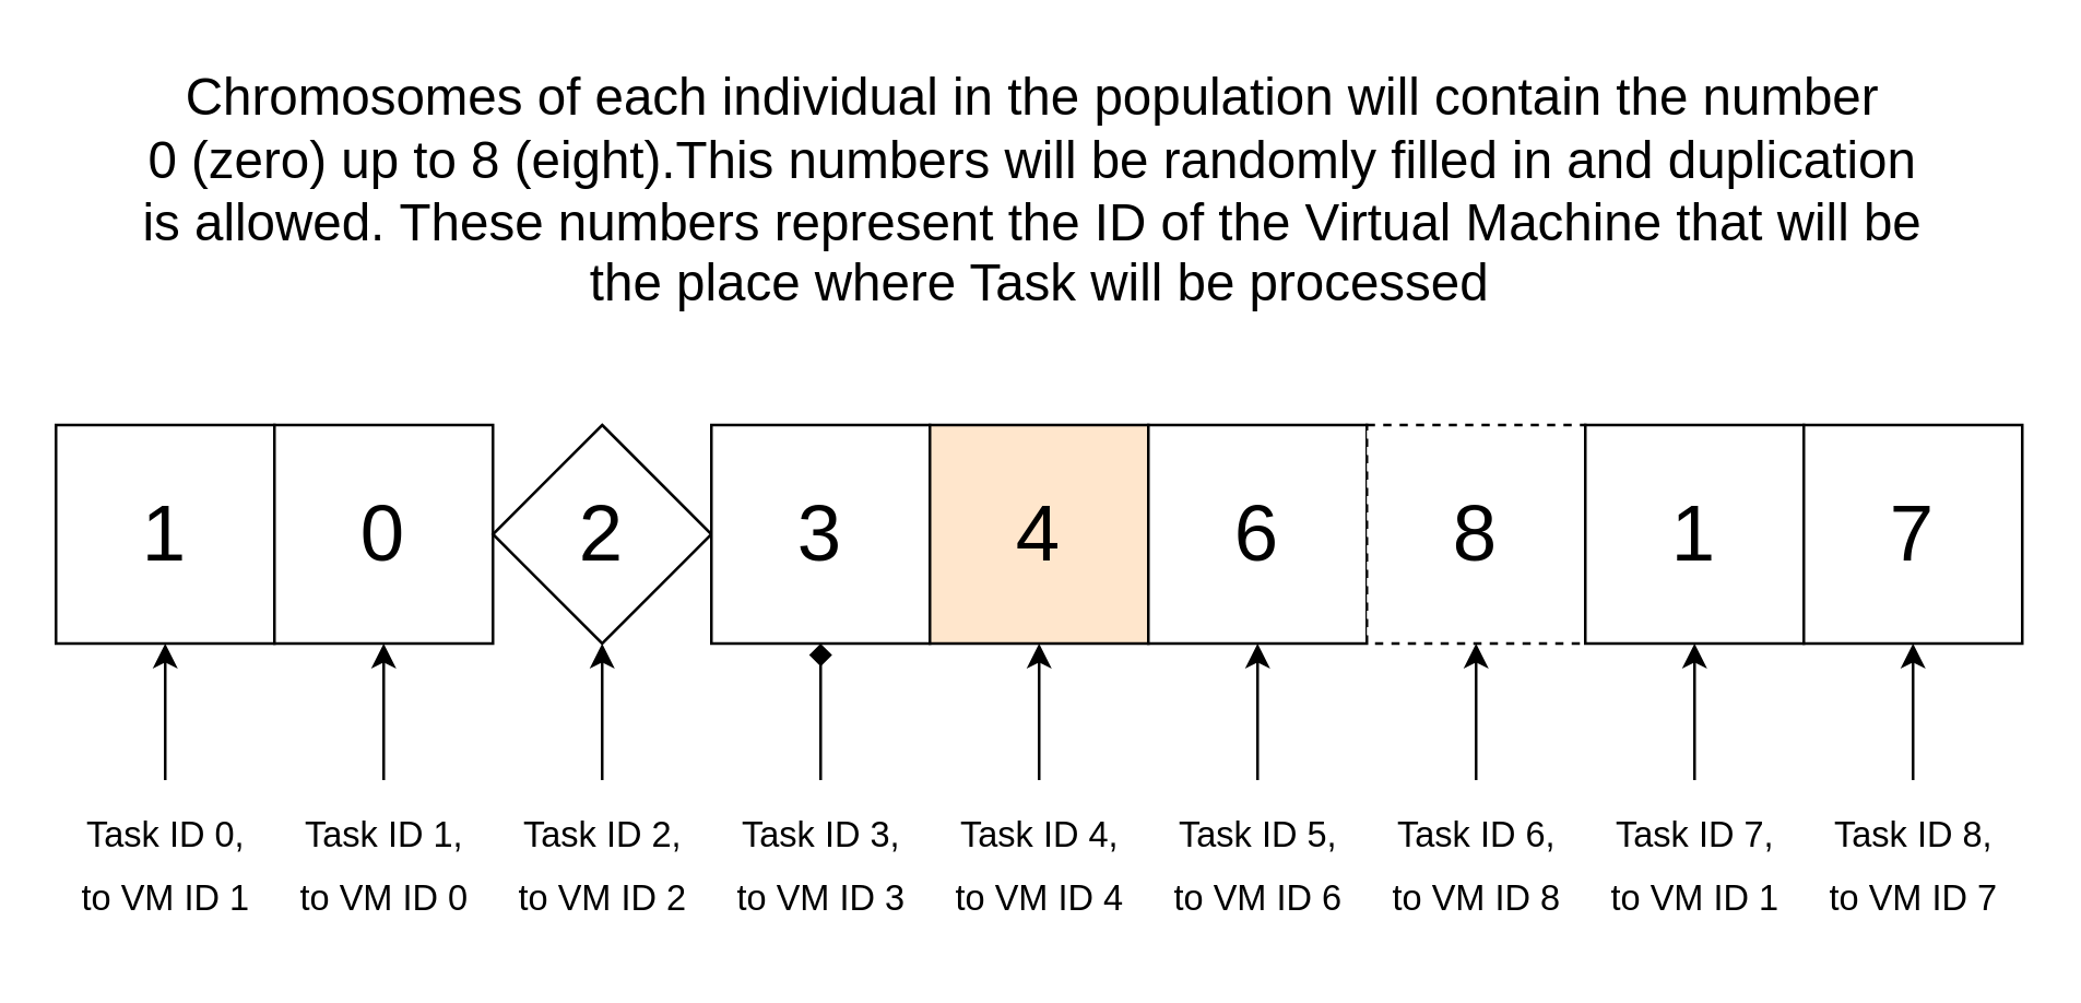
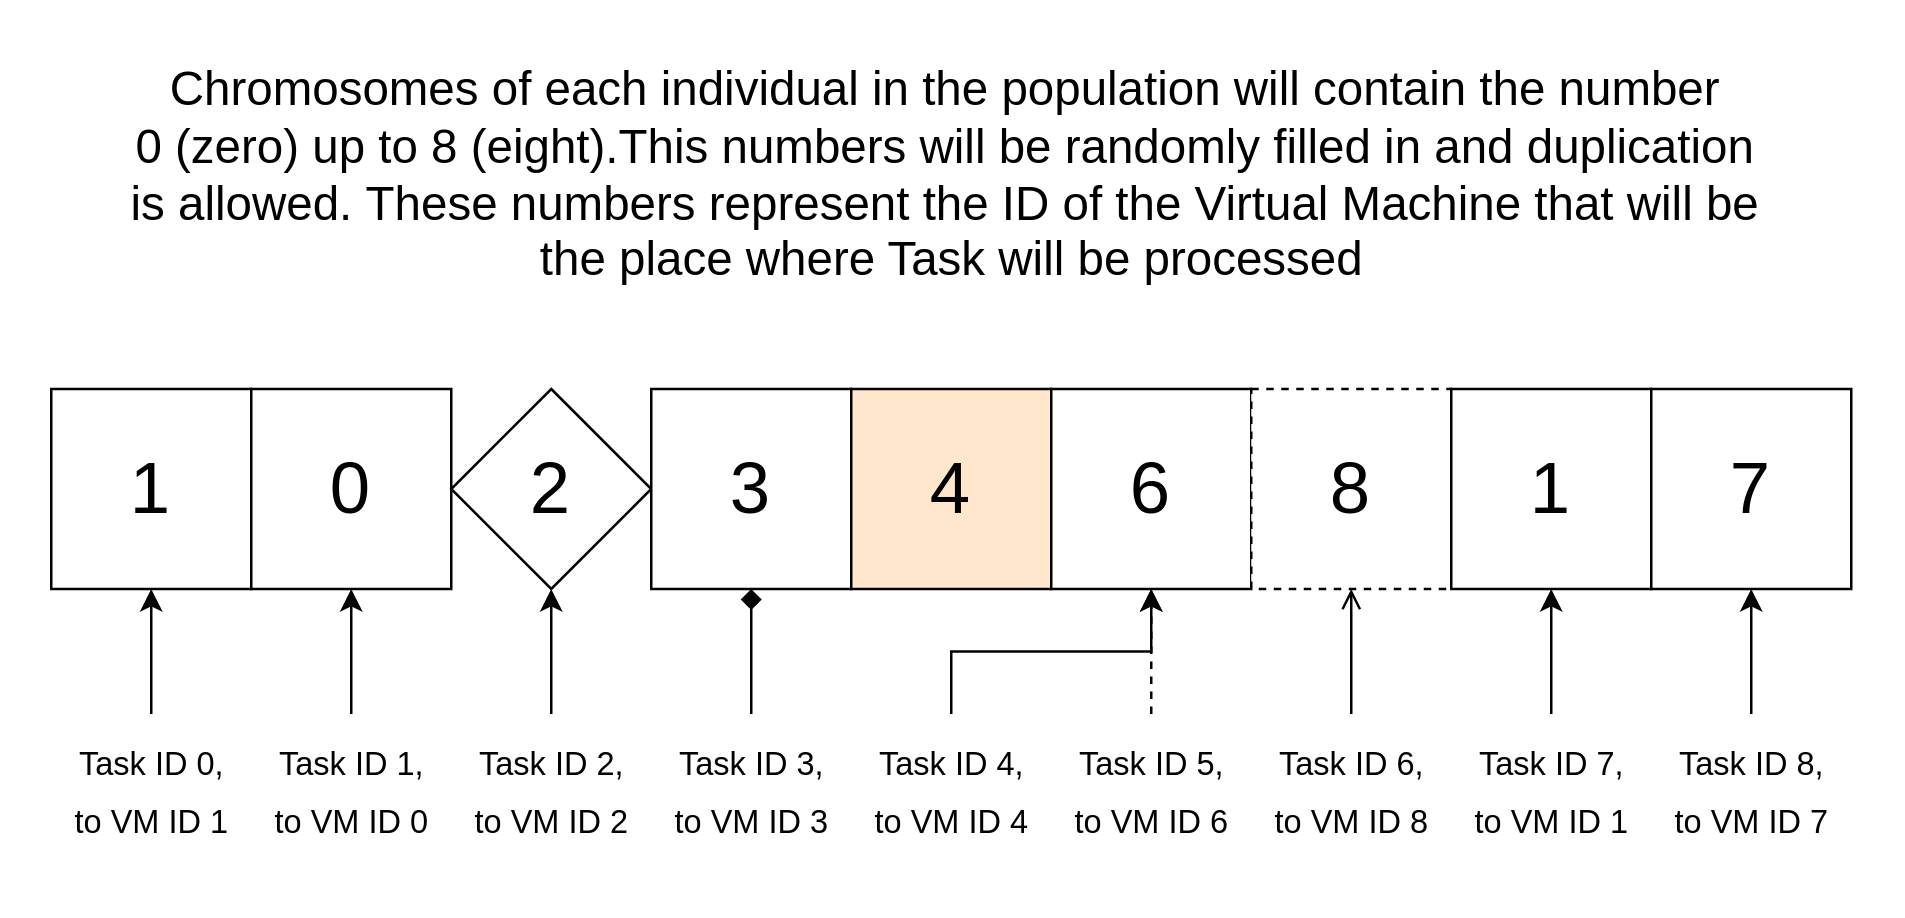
  <mxCell id="0" />
  <mxCell id="1" parent="0" />
  <mxCell id="2" value="&lt;font style=&quot;font-size: 29px;&quot;&gt;1&lt;/font&gt;" style="whiteSpace=wrap;html=1;aspect=fixed;" parent="1" vertex="1"><mxGeometry x="20" y="155" width="80" height="80" as="geometry" /></mxCell>
  <mxCell id="3" value="&lt;font style=&quot;font-size: 29px;&quot;&gt;0&lt;/font&gt;" style="whiteSpace=wrap;html=1;aspect=fixed;" parent="1" vertex="1"><mxGeometry x="100" y="155" width="80" height="80" as="geometry" /></mxCell>
  <mxCell id="4" value="&lt;font style=&quot;font-size: 29px;&quot;&gt;2&lt;/font&gt;" style="rhombus;whiteSpace=wrap;html=1;aspect=fixed;" parent="1" vertex="1"><mxGeometry x="180" y="155" width="80" height="80" as="geometry" /></mxCell>
  <mxCell id="5" value="&lt;font style=&quot;font-size: 29px;&quot;&gt;3&lt;/font&gt;" style="whiteSpace=wrap;html=1;aspect=fixed;" parent="1" vertex="1"><mxGeometry x="260" y="155" width="80" height="80" as="geometry" /></mxCell>
  <mxCell id="6" value="&lt;font style=&quot;font-size: 29px;&quot;&gt;4&lt;/font&gt;" style="whiteSpace=wrap;html=1;aspect=fixed;fillColor=#ffe6cc;" parent="1" vertex="1"><mxGeometry x="340" y="155" width="80" height="80" as="geometry" /></mxCell>
  <mxCell id="7" value="&lt;font style=&quot;font-size: 29px;&quot;&gt;6&lt;/font&gt;" style="whiteSpace=wrap;html=1;aspect=fixed;" parent="1" vertex="1"><mxGeometry x="420" y="155" width="80" height="80" as="geometry" /></mxCell>
  <mxCell id="8" value="&lt;font style=&quot;font-size: 29px;&quot;&gt;8&lt;/font&gt;" style="whiteSpace=wrap;html=1;aspect=fixed;dashed=1;" parent="1" vertex="1"><mxGeometry x="500" y="155" width="80" height="80" as="geometry" /></mxCell>
  <mxCell id="9" value="&lt;font style=&quot;font-size: 29px;&quot;&gt;1&lt;/font&gt;" style="whiteSpace=wrap;html=1;aspect=fixed;" parent="1" vertex="1"><mxGeometry x="580" y="155" width="80" height="80" as="geometry" /></mxCell>
  <mxCell id="10" value="&lt;font style=&quot;font-size: 29px;&quot;&gt;7&lt;/font&gt;" style="whiteSpace=wrap;html=1;aspect=fixed;" parent="1" vertex="1"><mxGeometry x="660" y="155" width="80" height="80" as="geometry" /></mxCell>
  <mxCell id="11" value="&lt;font style=&quot;font-size: 19px;&quot;&gt;&lt;div style=&quot;&quot;&gt;Chromosomes of each individual in the population will contain the number&amp;nbsp;&lt;/div&gt;&lt;div style=&quot;&quot;&gt;0 (zero) up to 8 (eight).&lt;span style=&quot;background-color: initial;&quot;&gt;This numbers will be randomly filled in and duplication&amp;nbsp;&lt;/span&gt;&lt;/div&gt;&lt;div style=&quot;&quot;&gt;&lt;span style=&quot;background-color: initial;&quot;&gt;is allowed.&amp;nbsp;&lt;/span&gt;&lt;span style=&quot;background-color: initial;&quot;&gt;These numbers represent the ID of the Virtual Machine that will be&amp;nbsp;&lt;/span&gt;&lt;/div&gt;&lt;div style=&quot;&quot;&gt;the place where Task will be processed&lt;/div&gt;&lt;/font&gt;" style="text;html=1;align=center;verticalAlign=middle;resizable=0;points=[];autosize=1;strokeColor=none;fillColor=none;fontSize=29;" parent="1" vertex="1"><mxGeometry x="40" y="20" width="680" height="100" as="geometry" /></mxCell>
  <mxCell id="12" style="edgeStyle=orthogonalEdgeStyle;rounded=0;orthogonalLoop=1;jettySize=auto;html=1;entryX=0.5;entryY=1;entryDx=0;entryDy=0;fontSize=10;" parent="1" source="13" target="2" edge="1"><mxGeometry relative="1" as="geometry" /></mxCell>
  <mxCell id="13" value="&lt;font style=&quot;font-size: 13px;&quot;&gt;Task ID 0,&lt;br&gt;to VM ID 1&lt;/font&gt;" style="text;html=1;align=center;verticalAlign=middle;resizable=0;points=[];autosize=1;strokeColor=none;fillColor=none;fontSize=19;" parent="1" vertex="1"><mxGeometry x="20" y="285" width="80" height="60" as="geometry" /></mxCell>
  <mxCell id="14" style="edgeStyle=orthogonalEdgeStyle;rounded=0;orthogonalLoop=1;jettySize=auto;html=1;entryX=0.5;entryY=1;entryDx=0;entryDy=0;fontSize=13;" parent="1" source="15" target="3" edge="1"><mxGeometry relative="1" as="geometry" /></mxCell>
  <mxCell id="15" value="&lt;font style=&quot;font-size: 13px;&quot;&gt;Task ID 1,&lt;br&gt;to&amp;nbsp;VM ID 0&lt;/font&gt;" style="text;html=1;align=center;verticalAlign=middle;resizable=0;points=[];autosize=1;strokeColor=none;fillColor=none;fontSize=19;" parent="1" vertex="1"><mxGeometry x="100" y="285" width="80" height="60" as="geometry" /></mxCell>
  <mxCell id="16" style="edgeStyle=orthogonalEdgeStyle;rounded=0;orthogonalLoop=1;jettySize=auto;html=1;entryX=0.5;entryY=1;entryDx=0;entryDy=0;fontSize=13;" parent="1" source="17" target="4" edge="1"><mxGeometry relative="1" as="geometry" /></mxCell>
  <mxCell id="17" value="&lt;font style=&quot;font-size: 13px;&quot;&gt;Task ID 2,&lt;br&gt;to&amp;nbsp;VM ID 2&lt;/font&gt;" style="text;html=1;align=center;verticalAlign=middle;resizable=0;points=[];autosize=1;strokeColor=none;fillColor=none;fontSize=19;" parent="1" vertex="1"><mxGeometry x="180" y="285" width="80" height="60" as="geometry" /></mxCell>
  <mxCell id="18" style="edgeStyle=orthogonalEdgeStyle;rounded=0;orthogonalLoop=1;jettySize=auto;html=1;entryX=0.5;entryY=1;entryDx=0;entryDy=0;fontSize=13;endArrow=diamond;" parent="1" source="19" target="5" edge="1"><mxGeometry relative="1" as="geometry" /></mxCell>
  <mxCell id="19" value="&lt;font style=&quot;font-size: 13px;&quot;&gt;Task ID 3,&lt;br&gt;to&amp;nbsp;VM ID 3&lt;/font&gt;" style="text;html=1;align=center;verticalAlign=middle;resizable=0;points=[];autosize=1;strokeColor=none;fillColor=none;fontSize=19;" parent="1" vertex="1"><mxGeometry x="260" y="285" width="80" height="60" as="geometry" /></mxCell>
- <mxCell id="20" style="edgeStyle=orthogonalEdgeStyle;rounded=0;orthogonalLoop=1;jettySize=auto;html=1;entryX=0.5;entryY=1;entryDx=0;entryDy=0;fontSize=13;" parent="1" source="21" target="6" edge="1"><mxGeometry relative="1" as="geometry" /></mxCell>
+ <mxCell id="20" style="edgeStyle=orthogonalEdgeStyle;rounded=0;orthogonalLoop=1;jettySize=auto;html=1;fontSize=13;" parent="1" source="21" target="7" edge="1"><mxGeometry relative="1" as="geometry" /></mxCell>
  <mxCell id="21" value="&lt;font style=&quot;font-size: 13px;&quot;&gt;Task ID 4,&lt;br&gt;to&amp;nbsp;VM ID 4&lt;/font&gt;" style="text;html=1;align=center;verticalAlign=middle;resizable=0;points=[];autosize=1;strokeColor=none;fillColor=none;fontSize=19;" parent="1" vertex="1"><mxGeometry x="340" y="285" width="80" height="60" as="geometry" /></mxCell>
- <mxCell id="22" style="edgeStyle=orthogonalEdgeStyle;rounded=0;orthogonalLoop=1;jettySize=auto;html=1;entryX=0.5;entryY=1;entryDx=0;entryDy=0;fontSize=13;" parent="1" source="23" target="7" edge="1"><mxGeometry relative="1" as="geometry" /></mxCell>
+ <mxCell id="22" style="edgeStyle=orthogonalEdgeStyle;rounded=0;orthogonalLoop=1;jettySize=auto;html=1;entryX=0.5;entryY=1;entryDx=0;entryDy=0;fontSize=13;dashed=1;" parent="1" source="23" target="7" edge="1"><mxGeometry relative="1" as="geometry" /></mxCell>
  <mxCell id="23" value="&lt;font style=&quot;font-size: 13px;&quot;&gt;Task ID 5,&lt;br&gt;to&amp;nbsp;VM ID 6&lt;/font&gt;" style="text;html=1;align=center;verticalAlign=middle;resizable=0;points=[];autosize=1;strokeColor=none;fillColor=none;fontSize=19;" parent="1" vertex="1"><mxGeometry x="420" y="285" width="80" height="60" as="geometry" /></mxCell>
- <mxCell id="24" style="edgeStyle=orthogonalEdgeStyle;rounded=0;orthogonalLoop=1;jettySize=auto;html=1;entryX=0.5;entryY=1;entryDx=0;entryDy=0;fontSize=13;" parent="1" source="25" target="8" edge="1"><mxGeometry relative="1" as="geometry" /></mxCell>
+ <mxCell id="24" style="edgeStyle=orthogonalEdgeStyle;rounded=0;orthogonalLoop=1;jettySize=auto;html=1;entryX=0.5;entryY=1;entryDx=0;entryDy=0;fontSize=13;endArrow=open;" parent="1" source="25" target="8" edge="1"><mxGeometry relative="1" as="geometry" /></mxCell>
  <mxCell id="25" value="&lt;font style=&quot;font-size: 13px;&quot;&gt;Task ID 6,&lt;br&gt;to&amp;nbsp;VM ID 8&lt;/font&gt;" style="text;html=1;align=center;verticalAlign=middle;resizable=0;points=[];autosize=1;strokeColor=none;fillColor=none;fontSize=19;" parent="1" vertex="1"><mxGeometry x="500" y="285" width="80" height="60" as="geometry" /></mxCell>
  <mxCell id="26" style="edgeStyle=orthogonalEdgeStyle;rounded=0;orthogonalLoop=1;jettySize=auto;html=1;entryX=0.5;entryY=1;entryDx=0;entryDy=0;fontSize=13;" parent="1" source="27" target="9" edge="1"><mxGeometry relative="1" as="geometry" /></mxCell>
  <mxCell id="27" value="&lt;font style=&quot;font-size: 13px;&quot;&gt;Task ID 7,&lt;br&gt;to&amp;nbsp;VM ID 1&lt;/font&gt;" style="text;html=1;align=center;verticalAlign=middle;resizable=0;points=[];autosize=1;strokeColor=none;fillColor=none;fontSize=19;" parent="1" vertex="1"><mxGeometry x="580" y="285" width="80" height="60" as="geometry" /></mxCell>
  <mxCell id="28" style="edgeStyle=orthogonalEdgeStyle;rounded=0;orthogonalLoop=1;jettySize=auto;html=1;entryX=0.5;entryY=1;entryDx=0;entryDy=0;fontSize=13;" parent="1" source="29" target="10" edge="1"><mxGeometry relative="1" as="geometry" /></mxCell>
  <mxCell id="29" value="&lt;font style=&quot;font-size: 13px;&quot;&gt;Task ID 8,&lt;br&gt;to&amp;nbsp;VM ID 7&lt;/font&gt;" style="text;html=1;align=center;verticalAlign=middle;resizable=0;points=[];autosize=1;strokeColor=none;fillColor=none;fontSize=19;" parent="1" vertex="1"><mxGeometry x="660" y="285" width="80" height="60" as="geometry" /></mxCell>
